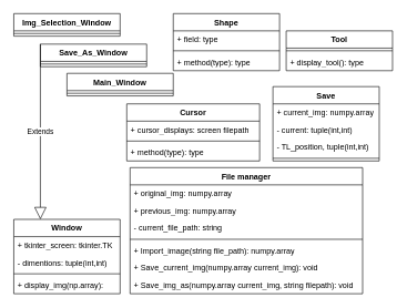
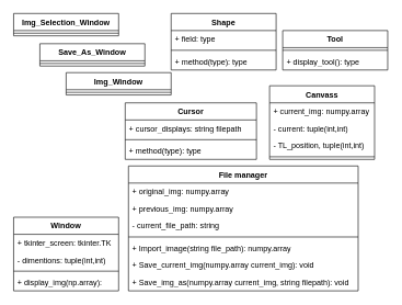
  <mxCell id="0" />
  <mxCell id="1" parent="0" />
  <mxCell id="2" value="File manager" style="swimlane;fontStyle=1;align=center;verticalAlign=top;childLayout=stackLayout;horizontal=1;startSize=26;horizontalStack=0;resizeParent=1;resizeParentMax=0;resizeLast=0;collapsible=1;marginBottom=0;whiteSpace=wrap;html=1;" parent="1" vertex="1"><mxGeometry x="195" y="252" width="350" height="190" as="geometry"><mxRectangle x="460" y="80" width="110" height="30" as="alternateBounds" /></mxGeometry></mxCell>
  <mxCell id="3" value="+ original_img: numpy.array" style="text;strokeColor=none;fillColor=none;align=left;verticalAlign=top;spacingLeft=4;spacingRight=4;overflow=hidden;rotatable=0;points=[[0,0.5],[1,0.5]];portConstraint=eastwest;whiteSpace=wrap;html=1;" parent="2" vertex="1"><mxGeometry y="26" width="350" height="26" as="geometry" /></mxCell>
  <mxCell id="4" value="+ previous_img: numpy.array" style="text;strokeColor=none;fillColor=none;align=left;verticalAlign=top;spacingLeft=4;spacingRight=4;overflow=hidden;rotatable=0;points=[[0,0.5],[1,0.5]];portConstraint=eastwest;whiteSpace=wrap;html=1;" parent="2" vertex="1"><mxGeometry y="52" width="350" height="26" as="geometry" /></mxCell>
  <mxCell id="5" value="- current_file_path: string" style="text;strokeColor=none;fillColor=none;align=left;verticalAlign=top;spacingLeft=4;spacingRight=4;overflow=hidden;rotatable=0;points=[[0,0.5],[1,0.5]];portConstraint=eastwest;whiteSpace=wrap;html=1;" parent="2" vertex="1"><mxGeometry y="78" width="350" height="26" as="geometry" /></mxCell>
  <mxCell id="6" value="" style="line;strokeWidth=1;fillColor=none;align=left;verticalAlign=middle;spacingTop=-1;spacingLeft=3;spacingRight=3;rotatable=0;labelPosition=right;points=[];portConstraint=eastwest;strokeColor=inherit;" parent="2" vertex="1"><mxGeometry y="104" width="350" height="8" as="geometry" /></mxCell>
  <mxCell id="7" value="+ Import_image(string file_path): numpy.array" style="text;strokeColor=none;fillColor=none;align=left;verticalAlign=top;spacingLeft=4;spacingRight=4;overflow=hidden;rotatable=0;points=[[0,0.5],[1,0.5]];portConstraint=eastwest;whiteSpace=wrap;html=1;" parent="2" vertex="1"><mxGeometry y="112" width="350" height="26" as="geometry" /></mxCell>
  <mxCell id="8" value="+ Save_current_img(numpy.array current_img): void" style="text;strokeColor=none;fillColor=none;align=left;verticalAlign=top;spacingLeft=4;spacingRight=4;overflow=hidden;rotatable=0;points=[[0,0.5],[1,0.5]];portConstraint=eastwest;whiteSpace=wrap;html=1;" parent="2" vertex="1"><mxGeometry y="138" width="350" height="26" as="geometry" /></mxCell>
  <mxCell id="9" value="+ Save_img_as(numpy.array current_img, string filepath): void" style="text;strokeColor=none;fillColor=none;align=left;verticalAlign=top;spacingLeft=4;spacingRight=4;overflow=hidden;rotatable=0;points=[[0,0.5],[1,0.5]];portConstraint=eastwest;whiteSpace=wrap;html=1;" parent="2" vertex="1"><mxGeometry y="164" width="350" height="26" as="geometry" /></mxCell>
  <mxCell id="10" value="Window" style="swimlane;fontStyle=1;align=center;verticalAlign=top;childLayout=stackLayout;horizontal=1;startSize=26;horizontalStack=0;resizeParent=1;resizeParentMax=0;resizeLast=0;collapsible=1;marginBottom=0;whiteSpace=wrap;html=1;" parent="1" vertex="1"><mxGeometry x="20" y="330" width="160" height="112" as="geometry" /></mxCell>
  <mxCell id="11" value="+ tkinter_screen: tkinter.TK" style="text;strokeColor=none;fillColor=none;align=left;verticalAlign=top;spacingLeft=4;spacingRight=4;overflow=hidden;rotatable=0;points=[[0,0.5],[1,0.5]];portConstraint=eastwest;whiteSpace=wrap;html=1;" parent="10" vertex="1"><mxGeometry y="26" width="160" height="26" as="geometry" /></mxCell>
  <mxCell id="12" value="- dimentions: tuple(int,int)" style="text;strokeColor=none;fillColor=none;align=left;verticalAlign=top;spacingLeft=4;spacingRight=4;overflow=hidden;rotatable=0;points=[[0,0.5],[1,0.5]];portConstraint=eastwest;whiteSpace=wrap;html=1;" parent="10" vertex="1"><mxGeometry y="52" width="160" height="26" as="geometry" /></mxCell>
  <mxCell id="13" value="" style="line;strokeWidth=1;fillColor=none;align=left;verticalAlign=middle;spacingTop=-1;spacingLeft=3;spacingRight=3;rotatable=0;labelPosition=right;points=[];portConstraint=eastwest;strokeColor=inherit;" parent="10" vertex="1"><mxGeometry y="78" width="160" height="8" as="geometry" /></mxCell>
  <mxCell id="14" value="+ display_img(np.array):" style="text;strokeColor=none;fillColor=none;align=left;verticalAlign=top;spacingLeft=4;spacingRight=4;overflow=hidden;rotatable=0;points=[[0,0.5],[1,0.5]];portConstraint=eastwest;whiteSpace=wrap;html=1;" parent="10" vertex="1"><mxGeometry y="86" width="160" height="26" as="geometry" /></mxCell>
- <mxCell id="15" value="Main_Window" style="swimlane;fontStyle=1;align=center;verticalAlign=top;childLayout=stackLayout;horizontal=1;startSize=26;horizontalStack=0;resizeParent=1;resizeParentMax=0;resizeLast=0;collapsible=1;marginBottom=0;whiteSpace=wrap;html=1;" parent="1" vertex="1"><mxGeometry x="100" y="110" width="160" height="34" as="geometry" /></mxCell>
+ <mxCell id="15" value="Img_Window" style="swimlane;fontStyle=1;align=center;verticalAlign=top;childLayout=stackLayout;horizontal=1;startSize=26;horizontalStack=0;resizeParent=1;resizeParentMax=0;resizeLast=0;collapsible=1;marginBottom=0;whiteSpace=wrap;html=1;" parent="1" vertex="1"><mxGeometry x="100" y="110" width="160" height="34" as="geometry" /></mxCell>
  <mxCell id="16" value="" style="line;strokeWidth=1;fillColor=none;align=left;verticalAlign=middle;spacingTop=-1;spacingLeft=3;spacingRight=3;rotatable=0;labelPosition=right;points=[];portConstraint=eastwest;strokeColor=inherit;" parent="15" vertex="1"><mxGeometry y="26" width="160" height="8" as="geometry" /></mxCell>
  <mxCell id="17" value="Save_As_Window" style="swimlane;fontStyle=1;align=center;verticalAlign=top;childLayout=stackLayout;horizontal=1;startSize=26;horizontalStack=0;resizeParent=1;resizeParentMax=0;resizeLast=0;collapsible=1;marginBottom=0;whiteSpace=wrap;html=1;" parent="1" vertex="1"><mxGeometry x="60" y="66" width="160" height="34" as="geometry" /></mxCell>
  <mxCell id="18" value="" style="line;strokeWidth=1;fillColor=none;align=left;verticalAlign=middle;spacingTop=-1;spacingLeft=3;spacingRight=3;rotatable=0;labelPosition=right;points=[];portConstraint=eastwest;strokeColor=inherit;" parent="17" vertex="1"><mxGeometry y="26" width="160" height="8" as="geometry" /></mxCell>
- <mxCell id="19" value="Extends" style="endArrow=block;endSize=16;endFill=0;html=1;rounded=0;entryX=0.25;entryY=0;entryDx=0;entryDy=0;exitX=0;exitY=0;exitDx=0;exitDy=0;" parent="1" source="17" target="10" edge="1"><mxGeometry width="160" relative="1" as="geometry"><mxPoint x="30" y="270" as="sourcePoint" /><mxPoint x="190" y="270" as="targetPoint" /></mxGeometry></mxCell>
  <mxCell id="20" value="Img_Selection_Window" style="swimlane;fontStyle=1;align=center;verticalAlign=top;childLayout=stackLayout;horizontal=1;startSize=26;horizontalStack=0;resizeParent=1;resizeParentMax=0;resizeLast=0;collapsible=1;marginBottom=0;whiteSpace=wrap;html=1;" parent="1" vertex="1"><mxGeometry x="20" y="20" width="160" height="34" as="geometry" /></mxCell>
  <mxCell id="21" value="" style="line;strokeWidth=1;fillColor=none;align=left;verticalAlign=middle;spacingTop=-1;spacingLeft=3;spacingRight=3;rotatable=0;labelPosition=right;points=[];portConstraint=eastwest;strokeColor=inherit;" parent="20" vertex="1"><mxGeometry y="26" width="160" height="8" as="geometry" /></mxCell>
- <mxCell id="22" value="Save" style="swimlane;fontStyle=1;align=center;verticalAlign=top;childLayout=stackLayout;horizontal=1;startSize=26;horizontalStack=0;resizeParent=1;resizeParentMax=0;resizeLast=0;collapsible=1;marginBottom=0;whiteSpace=wrap;html=1;" parent="1" vertex="1"><mxGeometry x="410" y="130" width="160" height="112" as="geometry" /></mxCell>
+ <mxCell id="22" value="Canvass" style="swimlane;fontStyle=1;align=center;verticalAlign=top;childLayout=stackLayout;horizontal=1;startSize=26;horizontalStack=0;resizeParent=1;resizeParentMax=0;resizeLast=0;collapsible=1;marginBottom=0;whiteSpace=wrap;html=1;" parent="1" vertex="1"><mxGeometry x="410" y="130" width="160" height="112" as="geometry" /></mxCell>
  <mxCell id="23" value="+ current_img: numpy.array" style="text;strokeColor=none;fillColor=none;align=left;verticalAlign=top;spacingLeft=4;spacingRight=4;overflow=hidden;rotatable=0;points=[[0,0.5],[1,0.5]];portConstraint=eastwest;whiteSpace=wrap;html=1;" parent="22" vertex="1"><mxGeometry y="26" width="160" height="26" as="geometry" /></mxCell>
  <mxCell id="24" value="- current: tuple(int,int)" style="text;strokeColor=none;fillColor=none;align=left;verticalAlign=top;spacingLeft=4;spacingRight=4;overflow=hidden;rotatable=0;points=[[0,0.5],[1,0.5]];portConstraint=eastwest;whiteSpace=wrap;html=1;" parent="22" vertex="1"><mxGeometry y="52" width="160" height="26" as="geometry" /></mxCell>
  <mxCell id="25" value="- TL_position, tuple(int,int)" style="text;strokeColor=none;fillColor=none;align=left;verticalAlign=top;spacingLeft=4;spacingRight=4;overflow=hidden;rotatable=0;points=[[0,0.5],[1,0.5]];portConstraint=eastwest;whiteSpace=wrap;html=1;" parent="22" vertex="1"><mxGeometry y="78" width="160" height="26" as="geometry" /></mxCell>
  <mxCell id="26" value="" style="line;strokeWidth=1;fillColor=none;align=left;verticalAlign=middle;spacingTop=-1;spacingLeft=3;spacingRight=3;rotatable=0;labelPosition=right;points=[];portConstraint=eastwest;strokeColor=inherit;" parent="22" vertex="1"><mxGeometry y="104" width="160" height="8" as="geometry" /></mxCell>
  <mxCell id="27" value="Tool" style="swimlane;fontStyle=1;align=center;verticalAlign=top;childLayout=stackLayout;horizontal=1;startSize=26;horizontalStack=0;resizeParent=1;resizeParentMax=0;resizeLast=0;collapsible=1;marginBottom=0;whiteSpace=wrap;html=1;" parent="1" vertex="1"><mxGeometry x="430" y="46" width="160" height="60" as="geometry" /></mxCell>
  <mxCell id="28" value="" style="line;strokeWidth=1;fillColor=none;align=left;verticalAlign=middle;spacingTop=-1;spacingLeft=3;spacingRight=3;rotatable=0;labelPosition=right;points=[];portConstraint=eastwest;strokeColor=inherit;" parent="27" vertex="1"><mxGeometry y="26" width="160" height="8" as="geometry" /></mxCell>
  <mxCell id="29" value="+ display_tool(): type" style="text;strokeColor=none;fillColor=none;align=left;verticalAlign=top;spacingLeft=4;spacingRight=4;overflow=hidden;rotatable=0;points=[[0,0.5],[1,0.5]];portConstraint=eastwest;whiteSpace=wrap;html=1;" parent="27" vertex="1"><mxGeometry y="34" width="160" height="26" as="geometry" /></mxCell>
  <mxCell id="30" value="Shape" style="swimlane;fontStyle=1;align=center;verticalAlign=top;childLayout=stackLayout;horizontal=1;startSize=26;horizontalStack=0;resizeParent=1;resizeParentMax=0;resizeLast=0;collapsible=1;marginBottom=0;whiteSpace=wrap;html=1;" parent="1" vertex="1"><mxGeometry x="260" y="20" width="160" height="86" as="geometry" /></mxCell>
  <mxCell id="31" value="+ field: type" style="text;strokeColor=none;fillColor=none;align=left;verticalAlign=top;spacingLeft=4;spacingRight=4;overflow=hidden;rotatable=0;points=[[0,0.5],[1,0.5]];portConstraint=eastwest;whiteSpace=wrap;html=1;" parent="30" vertex="1"><mxGeometry y="26" width="160" height="26" as="geometry" /></mxCell>
  <mxCell id="32" value="" style="line;strokeWidth=1;fillColor=none;align=left;verticalAlign=middle;spacingTop=-1;spacingLeft=3;spacingRight=3;rotatable=0;labelPosition=right;points=[];portConstraint=eastwest;strokeColor=inherit;" parent="30" vertex="1"><mxGeometry y="52" width="160" height="8" as="geometry" /></mxCell>
  <mxCell id="33" value="+ method(type): type" style="text;strokeColor=none;fillColor=none;align=left;verticalAlign=top;spacingLeft=4;spacingRight=4;overflow=hidden;rotatable=0;points=[[0,0.5],[1,0.5]];portConstraint=eastwest;whiteSpace=wrap;html=1;" parent="30" vertex="1"><mxGeometry y="60" width="160" height="26" as="geometry" /></mxCell>
  <mxCell id="34" value="Cursor" style="swimlane;fontStyle=1;align=center;verticalAlign=top;childLayout=stackLayout;horizontal=1;startSize=26;horizontalStack=0;resizeParent=1;resizeParentMax=0;resizeLast=0;collapsible=1;marginBottom=0;whiteSpace=wrap;html=1;" parent="1" vertex="1"><mxGeometry x="190" y="156" width="200" height="86" as="geometry" /></mxCell>
- <mxCell id="35" value="+ cursor_displays: screen filepath" style="text;strokeColor=none;fillColor=none;align=left;verticalAlign=top;spacingLeft=4;spacingRight=4;overflow=hidden;rotatable=0;points=[[0,0.5],[1,0.5]];portConstraint=eastwest;whiteSpace=wrap;html=1;" parent="34" vertex="1"><mxGeometry y="26" width="200" height="26" as="geometry" /></mxCell>
+ <mxCell id="35" value="+ cursor_displays: string filepath" style="text;strokeColor=none;fillColor=none;align=left;verticalAlign=top;spacingLeft=4;spacingRight=4;overflow=hidden;rotatable=0;points=[[0,0.5],[1,0.5]];portConstraint=eastwest;whiteSpace=wrap;html=1;" parent="34" vertex="1"><mxGeometry y="26" width="200" height="26" as="geometry" /></mxCell>
  <mxCell id="36" value="" style="line;strokeWidth=1;fillColor=none;align=left;verticalAlign=middle;spacingTop=-1;spacingLeft=3;spacingRight=3;rotatable=0;labelPosition=right;points=[];portConstraint=eastwest;strokeColor=inherit;" parent="34" vertex="1"><mxGeometry y="52" width="200" height="8" as="geometry" /></mxCell>
  <mxCell id="37" value="+ method(type): type" style="text;strokeColor=none;fillColor=none;align=left;verticalAlign=top;spacingLeft=4;spacingRight=4;overflow=hidden;rotatable=0;points=[[0,0.5],[1,0.5]];portConstraint=eastwest;whiteSpace=wrap;html=1;" parent="34" vertex="1"><mxGeometry y="60" width="200" height="26" as="geometry" /></mxCell>
